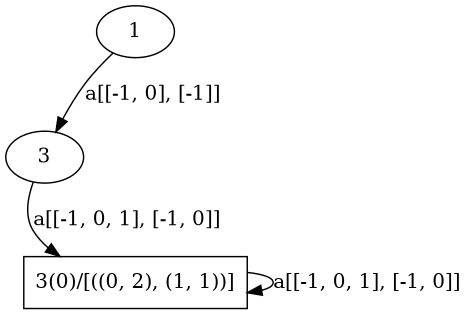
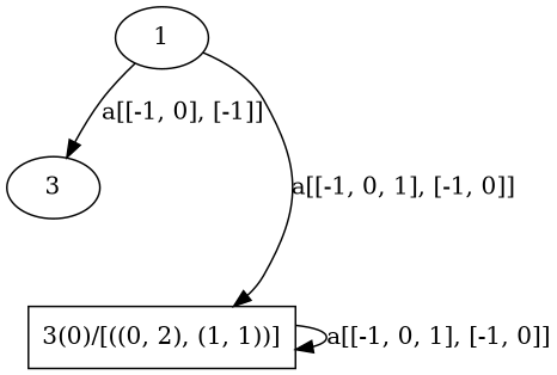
  digraph {
    n1 [label=3]
    1
    n3 [label="3(0)/[((0, 2), (1, 1))]" shape=box]
-   n1 -> n3 [label="a[[-1, 0, 1], [-1, 0]]"]
+   1 -> n3 [label="a[[-1, 0, 1], [-1, 0]]"]
    1 -> n1 [label="a[[-1, 0], [-1]]"]
    n3 -> n3 [label="a[[-1, 0, 1], [-1, 0]]"]
  }
